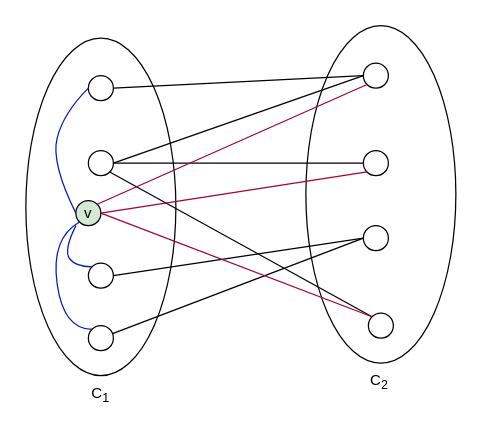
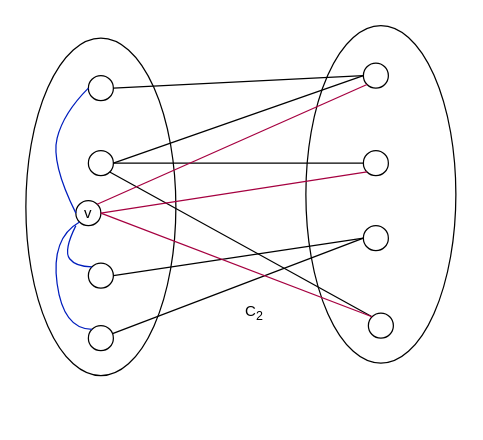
  <mxCell id="0" />
  <mxCell id="1" parent="0" />
  <mxCell id="2" value="" style="ellipse;whiteSpace=wrap;html=1;" parent="1" vertex="1"><mxGeometry x="20" y="30" width="120" height="270" as="geometry" /></mxCell>
  <mxCell id="3" value="" style="ellipse;whiteSpace=wrap;html=1;" parent="1" vertex="1"><mxGeometry x="244" y="20" width="120" height="270" as="geometry" /></mxCell>
  <mxCell id="4" value="" style="ellipse;whiteSpace=wrap;html=1;aspect=fixed;" parent="1" vertex="1"><mxGeometry x="70" y="60" width="20" height="20" as="geometry" /></mxCell>
  <mxCell id="5" value="" style="ellipse;whiteSpace=wrap;html=1;aspect=fixed;" parent="1" vertex="1"><mxGeometry x="70" y="120" width="20" height="20" as="geometry" /></mxCell>
- <mxCell id="6" value="v" style="ellipse;whiteSpace=wrap;html=1;aspect=fixed;fillColor=#d5e8d4;" parent="1" vertex="1"><mxGeometry x="60" y="160" width="20" height="20" as="geometry" /></mxCell>
+ <mxCell id="6" value="v" style="ellipse;whiteSpace=wrap;html=1;aspect=fixed;" parent="1" vertex="1"><mxGeometry x="60" y="160" width="20" height="20" as="geometry" /></mxCell>
  <mxCell id="7" value="" style="ellipse;whiteSpace=wrap;html=1;aspect=fixed;" parent="1" vertex="1"><mxGeometry x="70" y="260" width="20" height="20" as="geometry" /></mxCell>
  <mxCell id="8" value="" style="ellipse;whiteSpace=wrap;html=1;aspect=fixed;" parent="1" vertex="1"><mxGeometry x="290" y="50" width="20" height="20" as="geometry" /></mxCell>
  <mxCell id="9" value="" style="ellipse;whiteSpace=wrap;html=1;aspect=fixed;" parent="1" vertex="1"><mxGeometry x="290" y="120" width="20" height="20" as="geometry" /></mxCell>
  <mxCell id="10" value="" style="ellipse;whiteSpace=wrap;html=1;aspect=fixed;" parent="1" vertex="1"><mxGeometry x="70" y="210" width="20" height="20" as="geometry" /></mxCell>
  <mxCell id="11" value="" style="ellipse;whiteSpace=wrap;html=1;aspect=fixed;" parent="1" vertex="1"><mxGeometry x="294" y="250" width="20" height="20" as="geometry" /></mxCell>
  <mxCell id="12" value="" style="ellipse;whiteSpace=wrap;html=1;aspect=fixed;" parent="1" vertex="1"><mxGeometry x="290" y="180" width="20" height="20" as="geometry" /></mxCell>
  <mxCell id="13" value="" style="endArrow=none;html=1;exitX=1;exitY=0.5;exitDx=0;exitDy=0;entryX=0;entryY=0.5;entryDx=0;entryDy=0;" parent="1" source="4" target="8" edge="1"><mxGeometry width="50" height="50" relative="1" as="geometry"><mxPoint x="220" y="190" as="sourcePoint" /><mxPoint x="270" y="140" as="targetPoint" /></mxGeometry></mxCell>
  <mxCell id="14" value="" style="endArrow=none;html=1;exitX=1;exitY=0.5;exitDx=0;exitDy=0;entryX=0;entryY=0.5;entryDx=0;entryDy=0;" parent="1" source="5" target="8" edge="1"><mxGeometry width="50" height="50" relative="1" as="geometry"><mxPoint x="110" y="90" as="sourcePoint" /><mxPoint x="300" y="70" as="targetPoint" /></mxGeometry></mxCell>
  <mxCell id="15" value="" style="endArrow=none;html=1;exitX=1;exitY=0.5;exitDx=0;exitDy=0;entryX=0;entryY=0.5;entryDx=0;entryDy=0;" parent="1" source="5" target="9" edge="1"><mxGeometry width="50" height="50" relative="1" as="geometry"><mxPoint x="120" y="100" as="sourcePoint" /><mxPoint x="310" y="80" as="targetPoint" /></mxGeometry></mxCell>
  <mxCell id="16" value="" style="endArrow=none;html=1;exitX=1;exitY=1;exitDx=0;exitDy=0;entryX=0;entryY=0;entryDx=0;entryDy=0;" parent="1" source="5" target="11" edge="1"><mxGeometry width="50" height="50" relative="1" as="geometry"><mxPoint x="130" y="110" as="sourcePoint" /><mxPoint x="320" y="90" as="targetPoint" /></mxGeometry></mxCell>
  <mxCell id="17" value="" style="endArrow=none;html=1;exitX=1;exitY=0.5;exitDx=0;exitDy=0;entryX=0;entryY=0.5;entryDx=0;entryDy=0;" parent="1" source="10" target="12" edge="1"><mxGeometry width="50" height="50" relative="1" as="geometry"><mxPoint x="140" y="120" as="sourcePoint" /><mxPoint x="330" y="100" as="targetPoint" /></mxGeometry></mxCell>
  <mxCell id="18" value="" style="endArrow=none;html=1;exitX=1;exitY=0.5;exitDx=0;exitDy=0;entryX=0;entryY=1;entryDx=0;entryDy=0;fillColor=#d80073;strokeColor=#A50040;" parent="1" source="6" target="9" edge="1"><mxGeometry width="50" height="50" relative="1" as="geometry"><mxPoint x="150" y="130" as="sourcePoint" /><mxPoint x="340" y="110" as="targetPoint" /></mxGeometry></mxCell>
  <mxCell id="19" value="" style="endArrow=none;html=1;entryX=0;entryY=0.5;entryDx=0;entryDy=0;" parent="1" source="7" target="12" edge="1"><mxGeometry width="50" height="50" relative="1" as="geometry"><mxPoint x="160" y="140" as="sourcePoint" /><mxPoint x="350" y="120" as="targetPoint" /></mxGeometry></mxCell>
  <mxCell id="20" value="" style="endArrow=none;html=1;exitX=1;exitY=0.5;exitDx=0;exitDy=0;entryX=0;entryY=0;entryDx=0;entryDy=0;fillColor=#d80073;strokeColor=#A50040;" parent="1" source="6" target="11" edge="1"><mxGeometry width="50" height="50" relative="1" as="geometry"><mxPoint x="170" y="150" as="sourcePoint" /><mxPoint x="360" y="130" as="targetPoint" /></mxGeometry></mxCell>
- <mxCell id="21" value="C&lt;sub&gt;1&lt;/sub&gt;" style="text;html=1;strokeColor=none;fillColor=none;align=center;verticalAlign=middle;whiteSpace=wrap;rounded=0;" parent="1" vertex="1"><mxGeometry x="50" y="300" width="60" height="30" as="geometry" /></mxCell>
- <mxCell id="22" value="C&lt;sub&gt;2&lt;/sub&gt;" style="text;html=1;strokeColor=none;fillColor=none;align=center;verticalAlign=middle;whiteSpace=wrap;rounded=0;" parent="1" vertex="1"><mxGeometry x="273" y="290" width="60" height="30" as="geometry" /></mxCell>
+ <mxCell id="22" value="C&lt;sub&gt;2&lt;/sub&gt;" style="text;html=1;strokeColor=none;fillColor=none;align=center;verticalAlign=middle;whiteSpace=wrap;rounded=0;" parent="1" vertex="1"><mxGeometry x="173" y="235" width="60" height="30" as="geometry" /></mxCell>
  <mxCell id="23" value="" style="curved=1;endArrow=none;html=1;entryX=0;entryY=0;entryDx=0;entryDy=0;exitX=0;exitY=1;exitDx=0;exitDy=0;endFill=0;fillColor=#0050ef;strokeColor=#001DBC;" edge="1" parent="1" source="6" target="7"><mxGeometry width="50" height="50" relative="1" as="geometry"><mxPoint x="210" y="170" as="sourcePoint" /><mxPoint x="260" y="120" as="targetPoint" /><Array as="points"><mxPoint x="40" y="190" /><mxPoint x="50" y="263" /></Array></mxGeometry></mxCell>
  <mxCell id="24" value="" style="curved=1;endArrow=none;html=1;entryX=0;entryY=0;entryDx=0;entryDy=0;endFill=0;fillColor=#0050ef;strokeColor=#001DBC;" edge="1" parent="1" target="10"><mxGeometry width="50" height="50" relative="1" as="geometry"><mxPoint x="60" y="180" as="sourcePoint" /><mxPoint x="82.929" y="272.929" as="targetPoint" /><Array as="points"><mxPoint x="50" y="200" /><mxPoint x="60" y="213" /></Array></mxGeometry></mxCell>
  <mxCell id="25" value="" style="curved=1;endArrow=none;html=1;entryX=0;entryY=0.5;entryDx=0;entryDy=0;exitX=0;exitY=0.5;exitDx=0;exitDy=0;endFill=0;fillColor=#0050ef;strokeColor=#001DBC;" edge="1" parent="1" source="6" target="4"><mxGeometry width="50" height="50" relative="1" as="geometry"><mxPoint x="82.929" y="197.071" as="sourcePoint" /><mxPoint x="92.929" y="282.929" as="targetPoint" /><Array as="points"><mxPoint x="40" y="130" /><mxPoint x="50" y="90" /></Array></mxGeometry></mxCell>
  <mxCell id="26" value="" style="endArrow=none;html=1;entryX=0;entryY=1;entryDx=0;entryDy=0;exitX=1;exitY=0;exitDx=0;exitDy=0;fillColor=#d80073;strokeColor=#A50040;" edge="1" parent="1" source="6" target="8"><mxGeometry width="50" height="50" relative="1" as="geometry"><mxPoint x="210" y="170" as="sourcePoint" /><mxPoint x="260" y="120" as="targetPoint" /></mxGeometry></mxCell>
